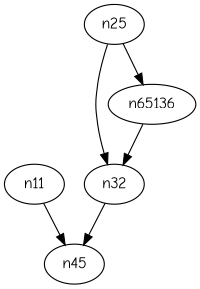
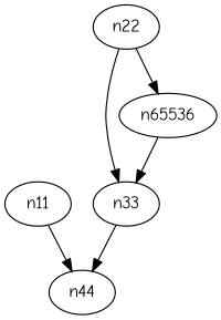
  digraph {
    fontcolor=blue
    fontname="Comic Neue"
    rankdir=TB
    node [fontname="Comic Neue"]
    edge [fontname="Comic Neue"]
    n11
-   n44 [label=n45]
-   n33 [label=n32]
-   n22 [label=n25]
-   n65536 [label=n65136]
+   n44
+   n33
+   n22
+   n65536
    n11 -> n44
    n33 -> n44
    n22 -> n33
    n22 -> n65536
    n65536 -> n33
  }
